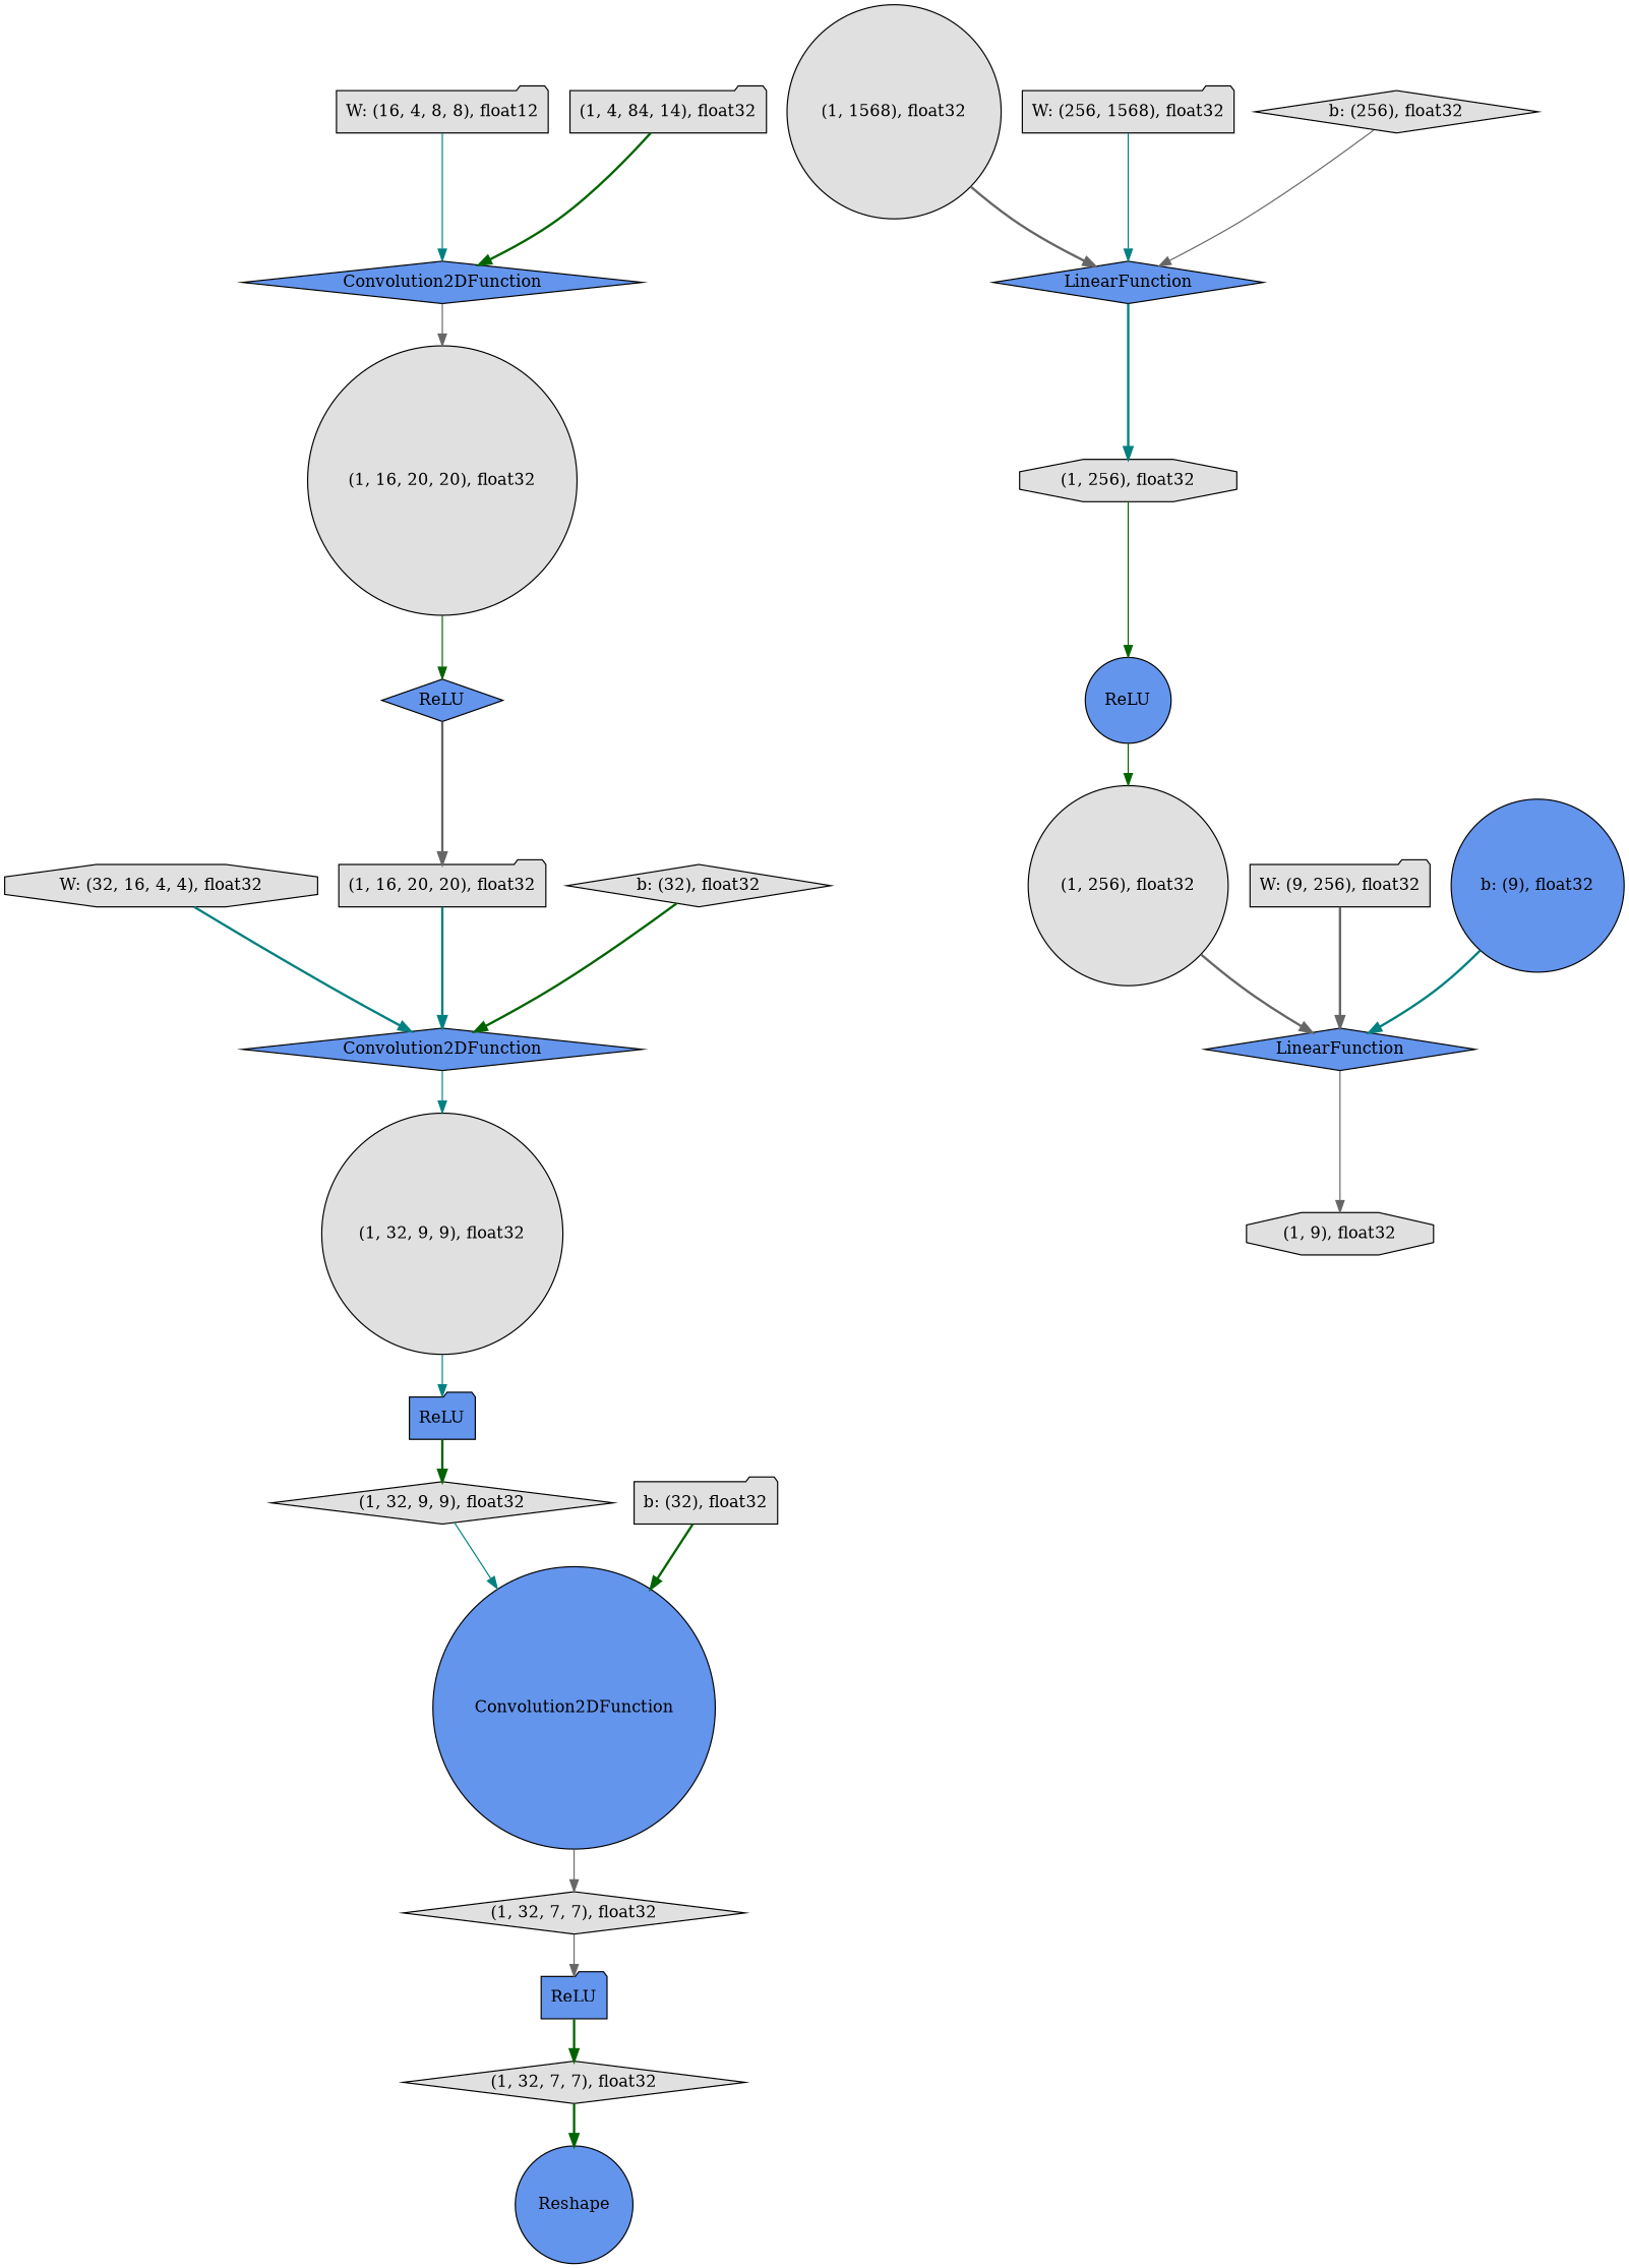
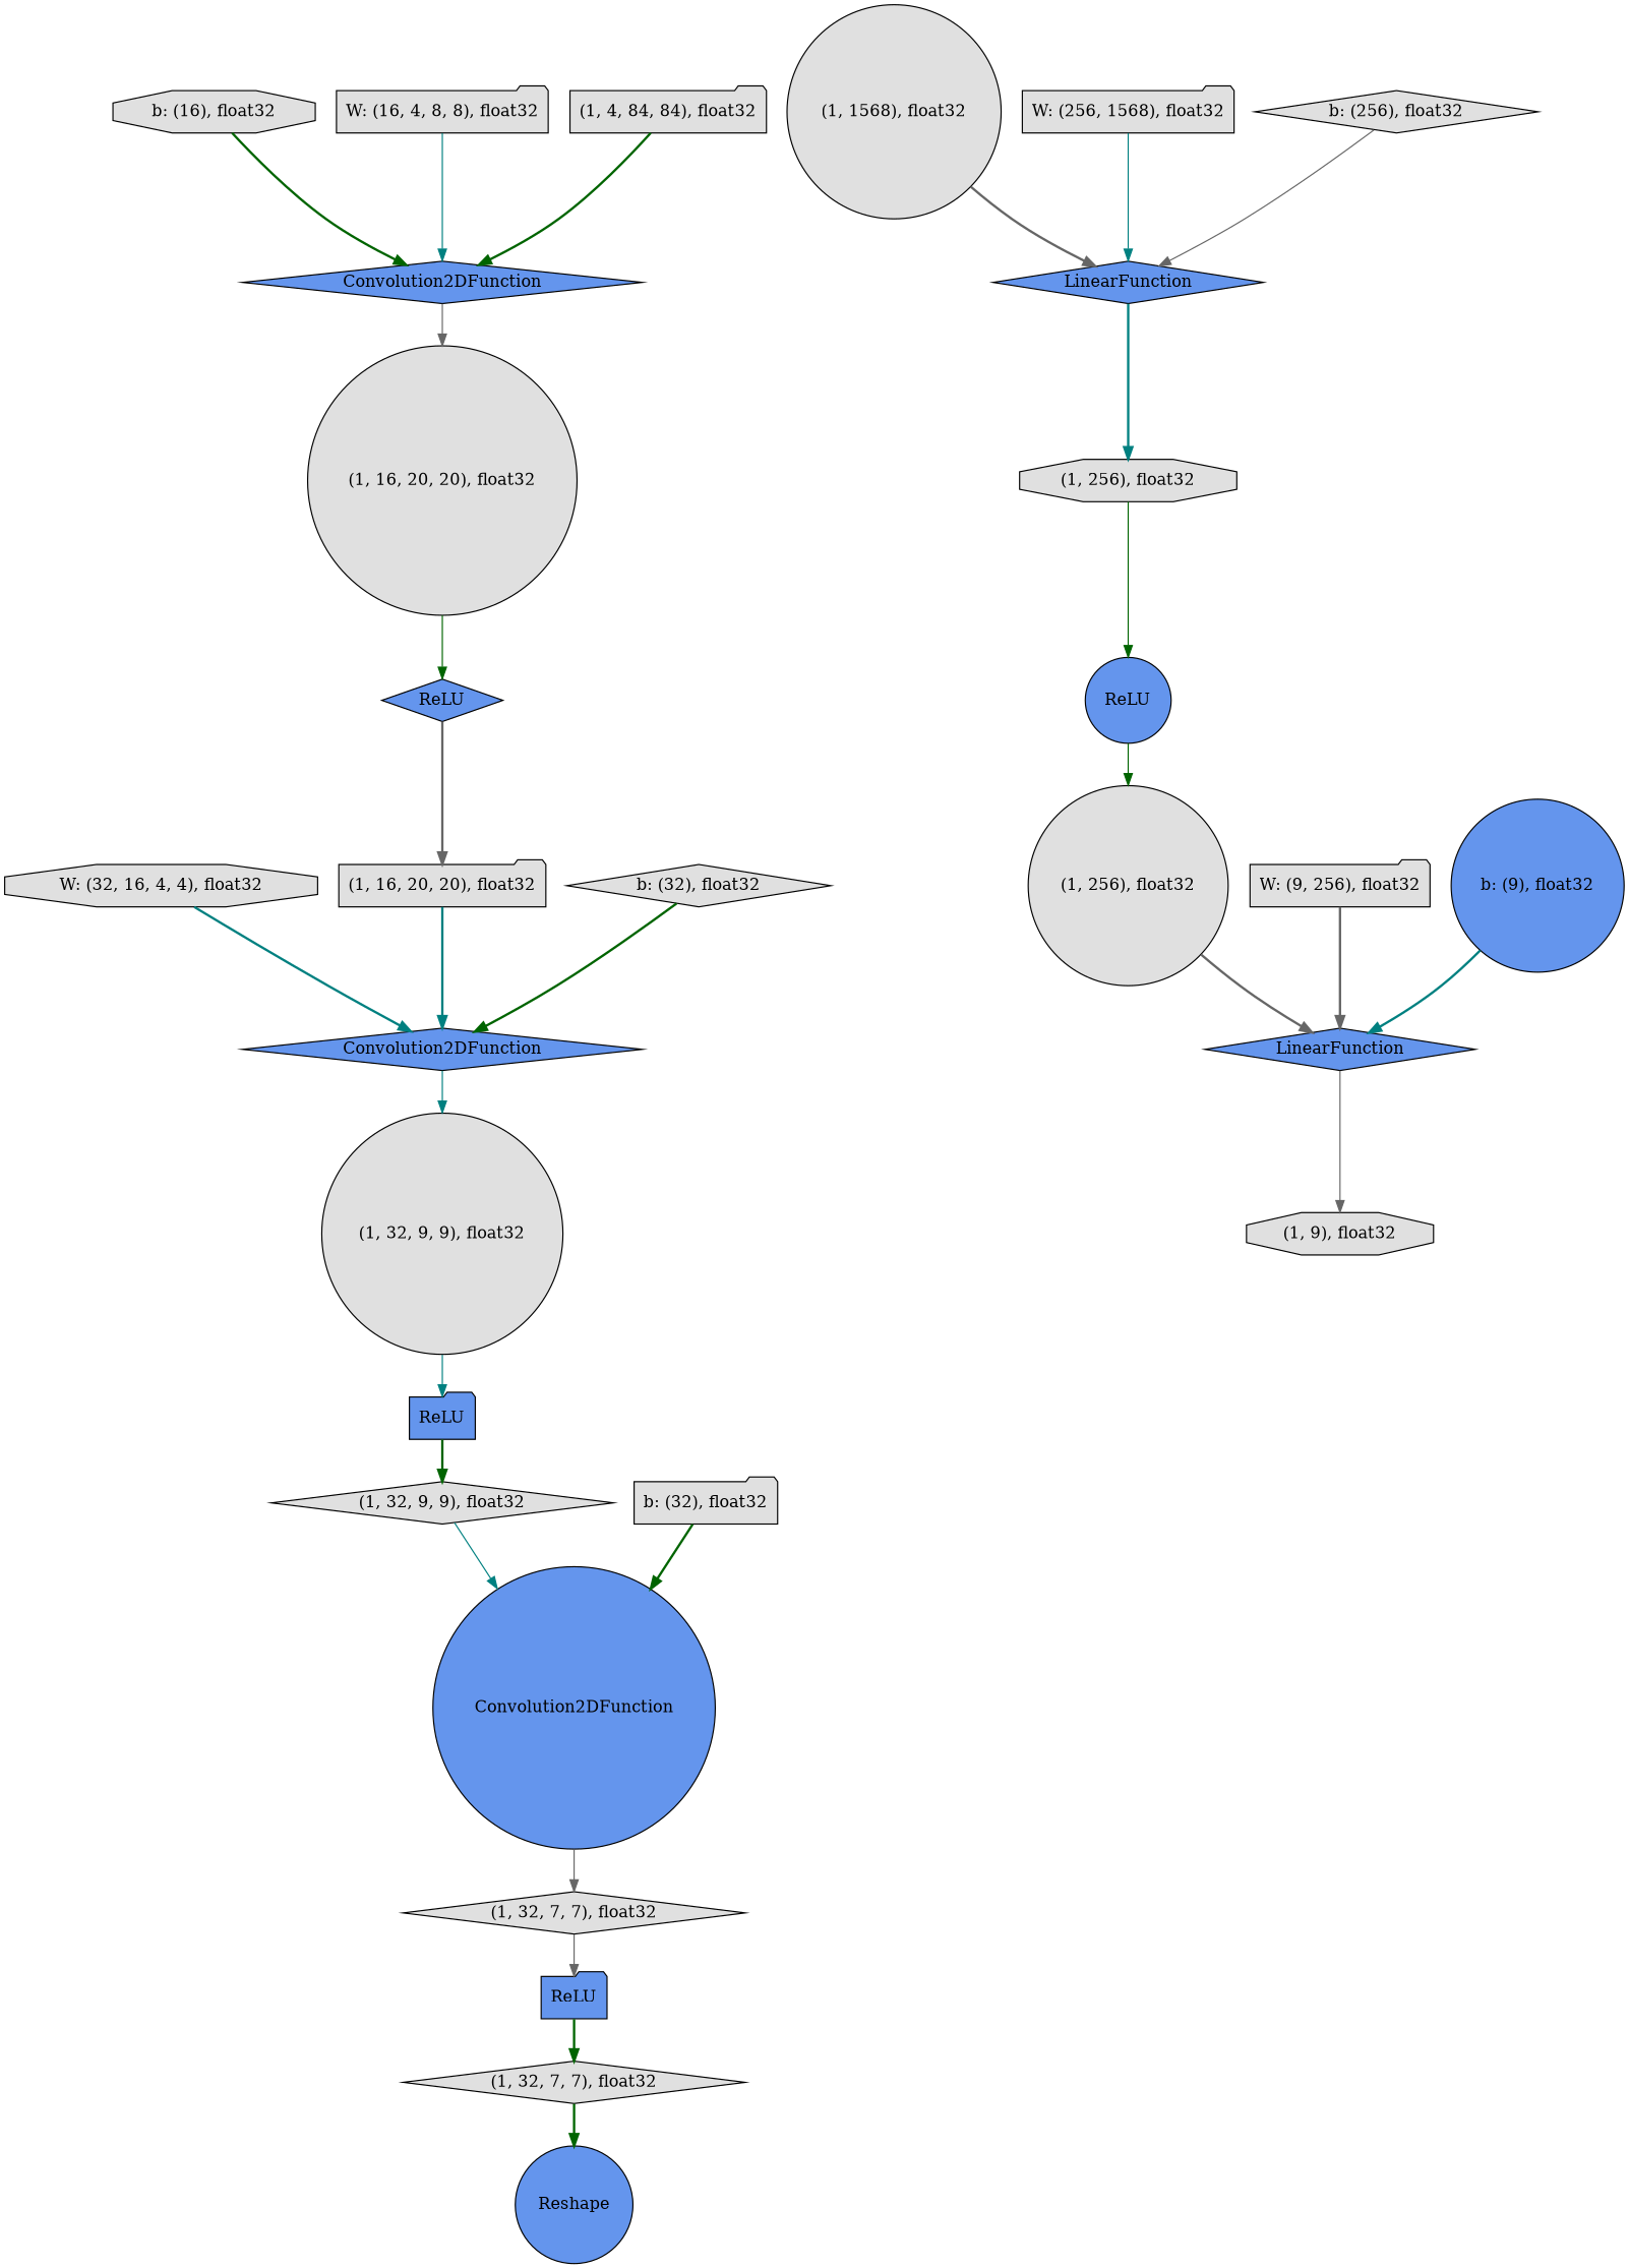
  digraph {
    rankdir=TB
    node [fillcolor="#E0E0E0" shape=diamond style=filled]
    edge [color=darkgreen style=bold]
    n1 [label="(1, 32, 7, 7), float32"]
    n2 [fillcolor="#6495ED" label=ReLU shape=folder]
    n3 [label="(1, 32, 7, 7), float32"]
    n4 [fillcolor="#6495ED" label=Reshape shape=circle]
    n5 [label="(1, 1568), float32" shape=circle]
    n6 [fillcolor="#6495ED" label=LinearFunction]
+   n7 [label="b: (16), float32" shape=octagon]
    n8 [fillcolor="#6495ED" label=Convolution2DFunction]
    n9 [label="(1, 16, 20, 20), float32" shape=circle]
    n10 [label="W: (9, 256), float32" shape=folder]
    n11 [fillcolor="#6495ED" label=LinearFunction]
    n12 [label="(1, 9), float32" shape=octagon]
-   n13 [label="W: (16, 4, 8, 8), float12" shape=folder]
+   n13 [label="W: (16, 4, 8, 8), float32" shape=folder]
    n14 [fillcolor="#6495ED" label=ReLU shape=folder]
    n15 [label="(1, 32, 9, 9), float32"]
    n16 [fillcolor="#6495ED" label=Convolution2DFunction shape=circle]
    n17 [label="(1, 256), float32" shape=octagon]
    n18 [label="W: (32, 16, 4, 4), float32" shape=octagon]
    n19 [fillcolor="#6495ED" label=Convolution2DFunction]
    n20 [label="(1, 32, 9, 9), float32" shape=circle]
    n21 [fillcolor="#6495ED" label="b: (9), float32" shape=circle]
    n22 [label="(1, 256), float32" shape=circle]
    n23 [fillcolor="#6495ED" label=ReLU shape=circle]
-   n24 [label="(1, 4, 84, 14), float32" shape=folder]
+   n24 [label="(1, 4, 84, 84), float32" shape=folder]
    n25 [fillcolor="#6495ED" label=ReLU]
    n26 [label="(1, 16, 20, 20), float32" shape=folder]
    n27 [label="b: (32), float32" shape=folder]
    n28 [label="W: (256, 1568), float32" shape=folder]
    n29 [label="b: (32), float32"]
    n30 [label="b: (256), float32"]
    n1 -> n2 [color=gray40 style=solid]
    n2 -> n3
    n3 -> n4
    n5 -> n6 [color=gray40]
    n6 -> n17 [color=teal]
+   n7 -> n8
    n8 -> n9 [color=gray40 style=solid]
    n9 -> n25 [style=solid]
    n10 -> n11 [color=gray40]
    n11 -> n12 [color=gray40 style=solid]
    n13 -> n8 [color=teal style=solid]
    n14 -> n15
    n15 -> n16 [color=teal style=solid]
    n16 -> n1 [color=gray40 style=solid]
    n17 -> n23 [style=solid]
    n18 -> n19 [color=teal]
    n19 -> n20 [color=teal style=solid]
    n20 -> n14 [color=teal style=solid]
    n21 -> n11 [color=teal]
    n22 -> n11 [color=gray40]
    n23 -> n22 [style=solid]
    n24 -> n8
    n25 -> n26 [color=gray40]
    n26 -> n19 [color=teal]
    n27 -> n16
    n28 -> n6 [color=teal style=solid]
    n29 -> n19
    n30 -> n6 [color=gray40 style=solid]
  }
